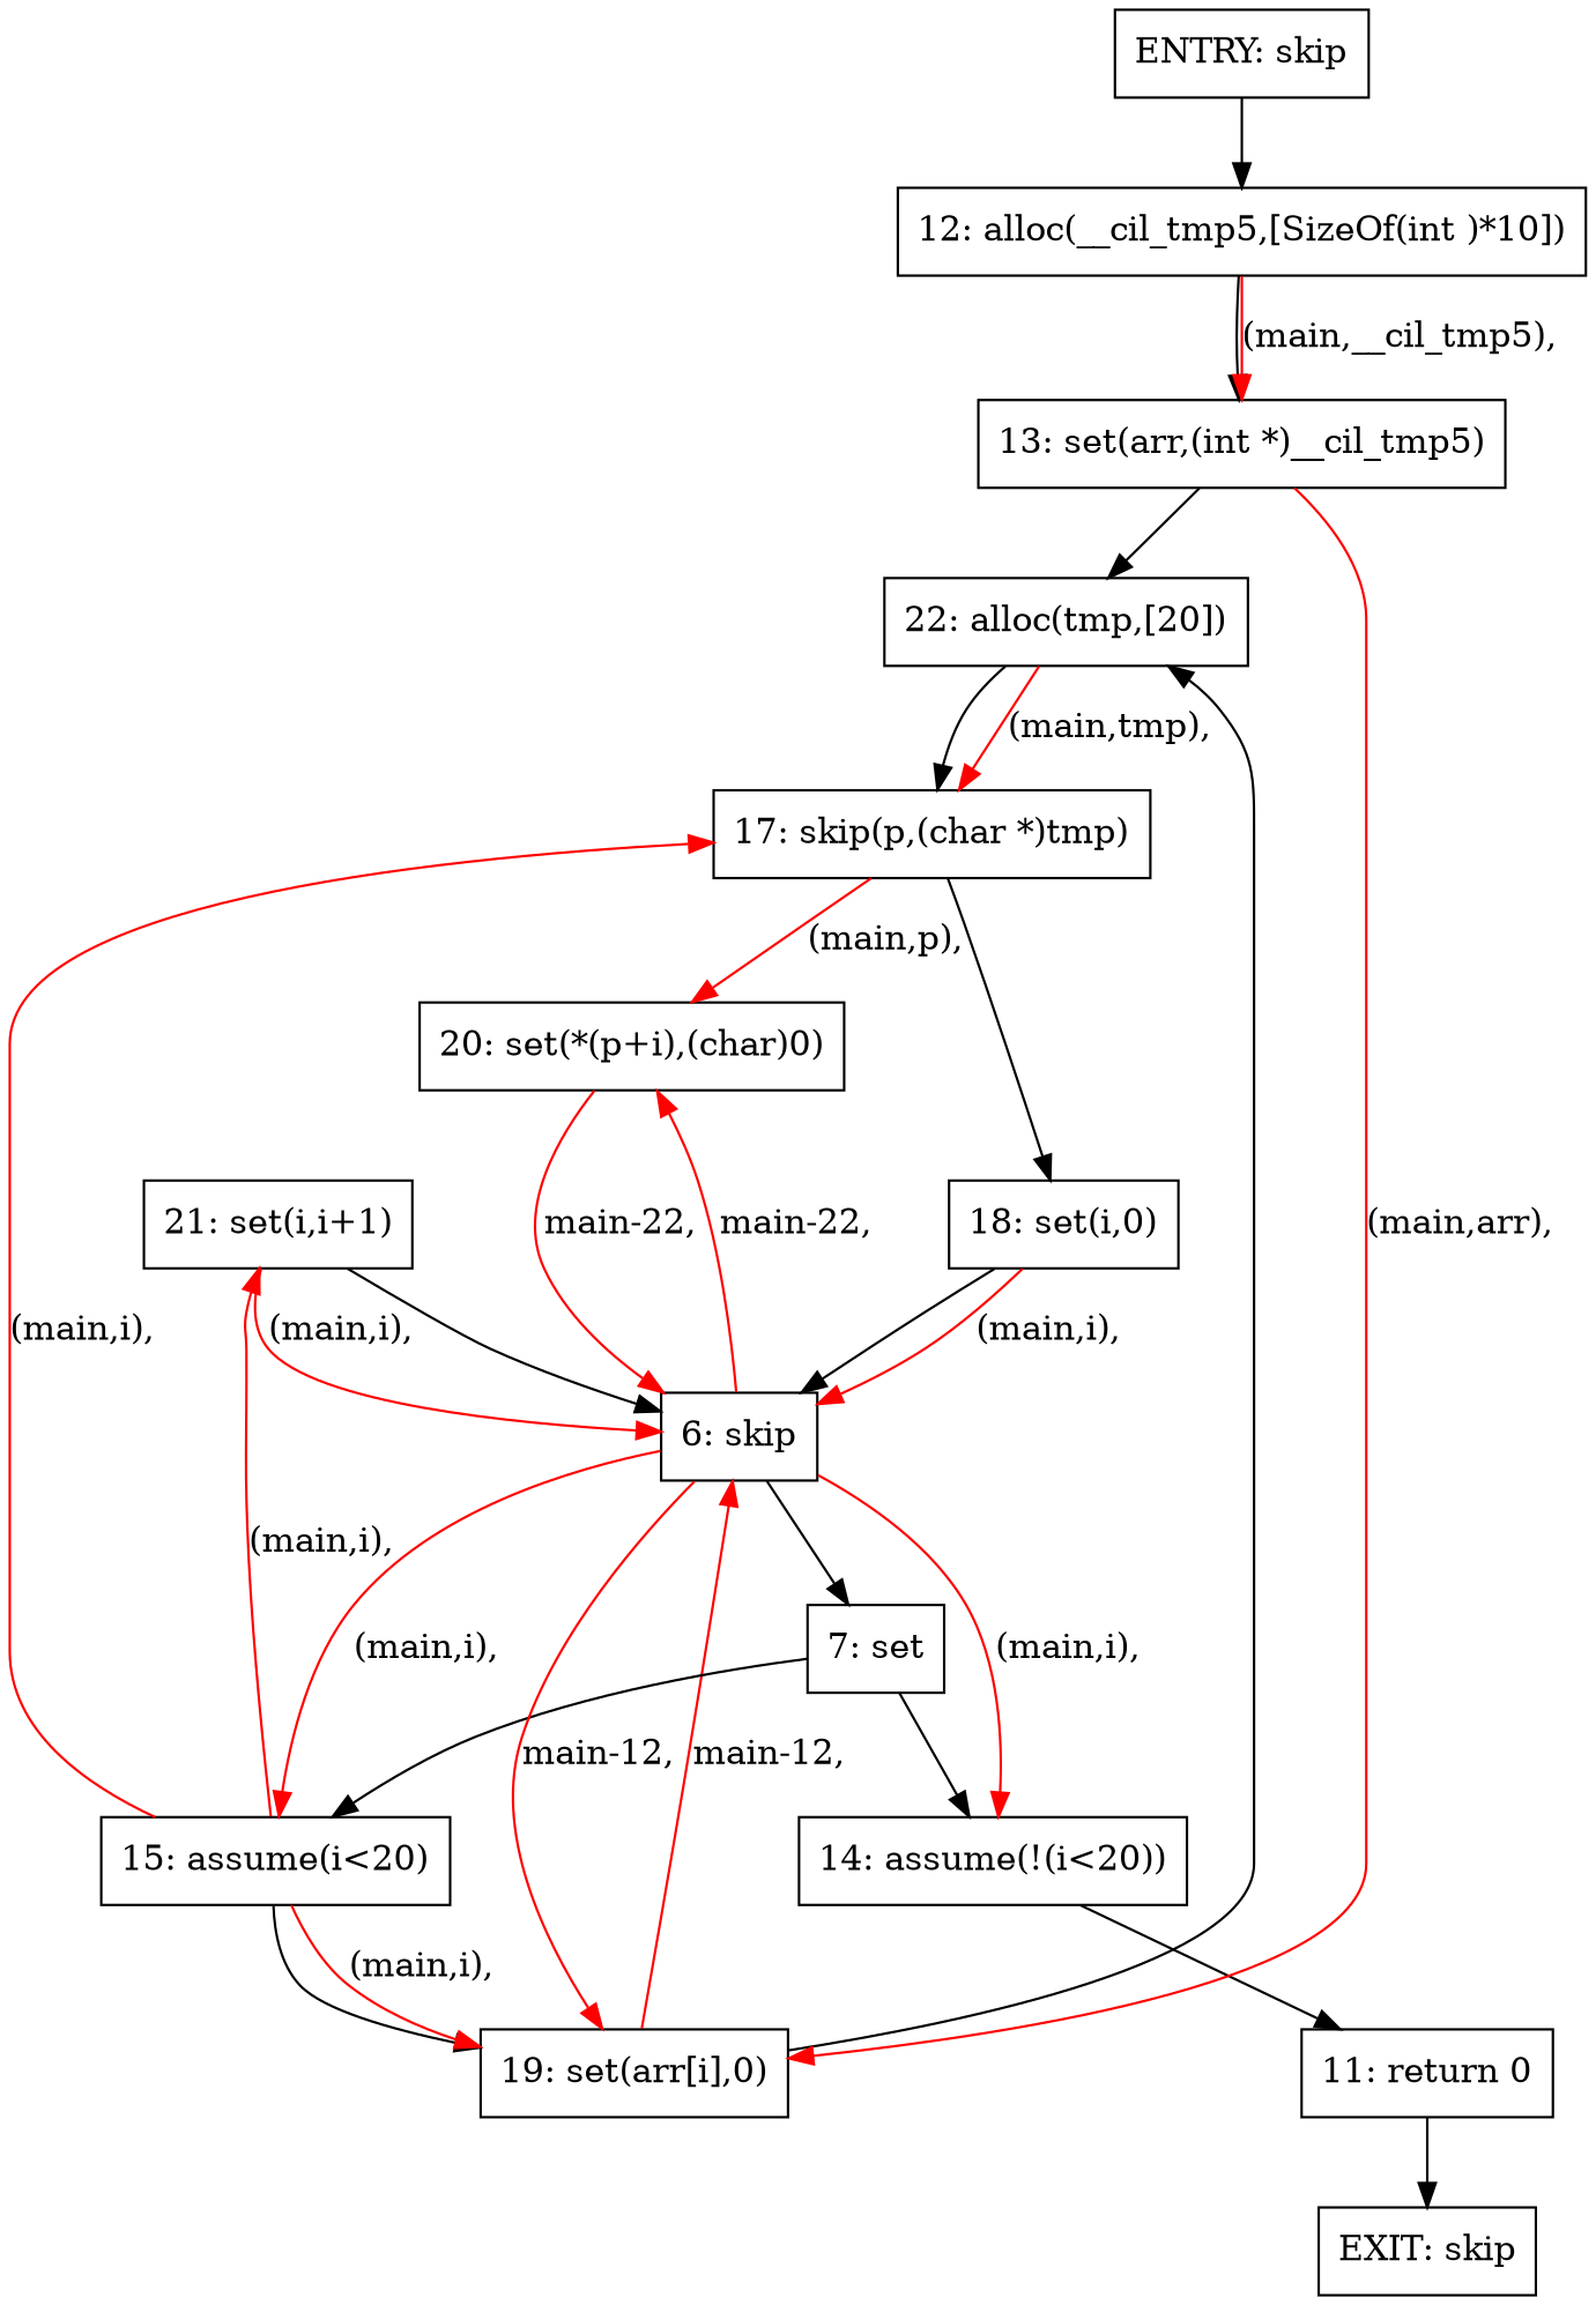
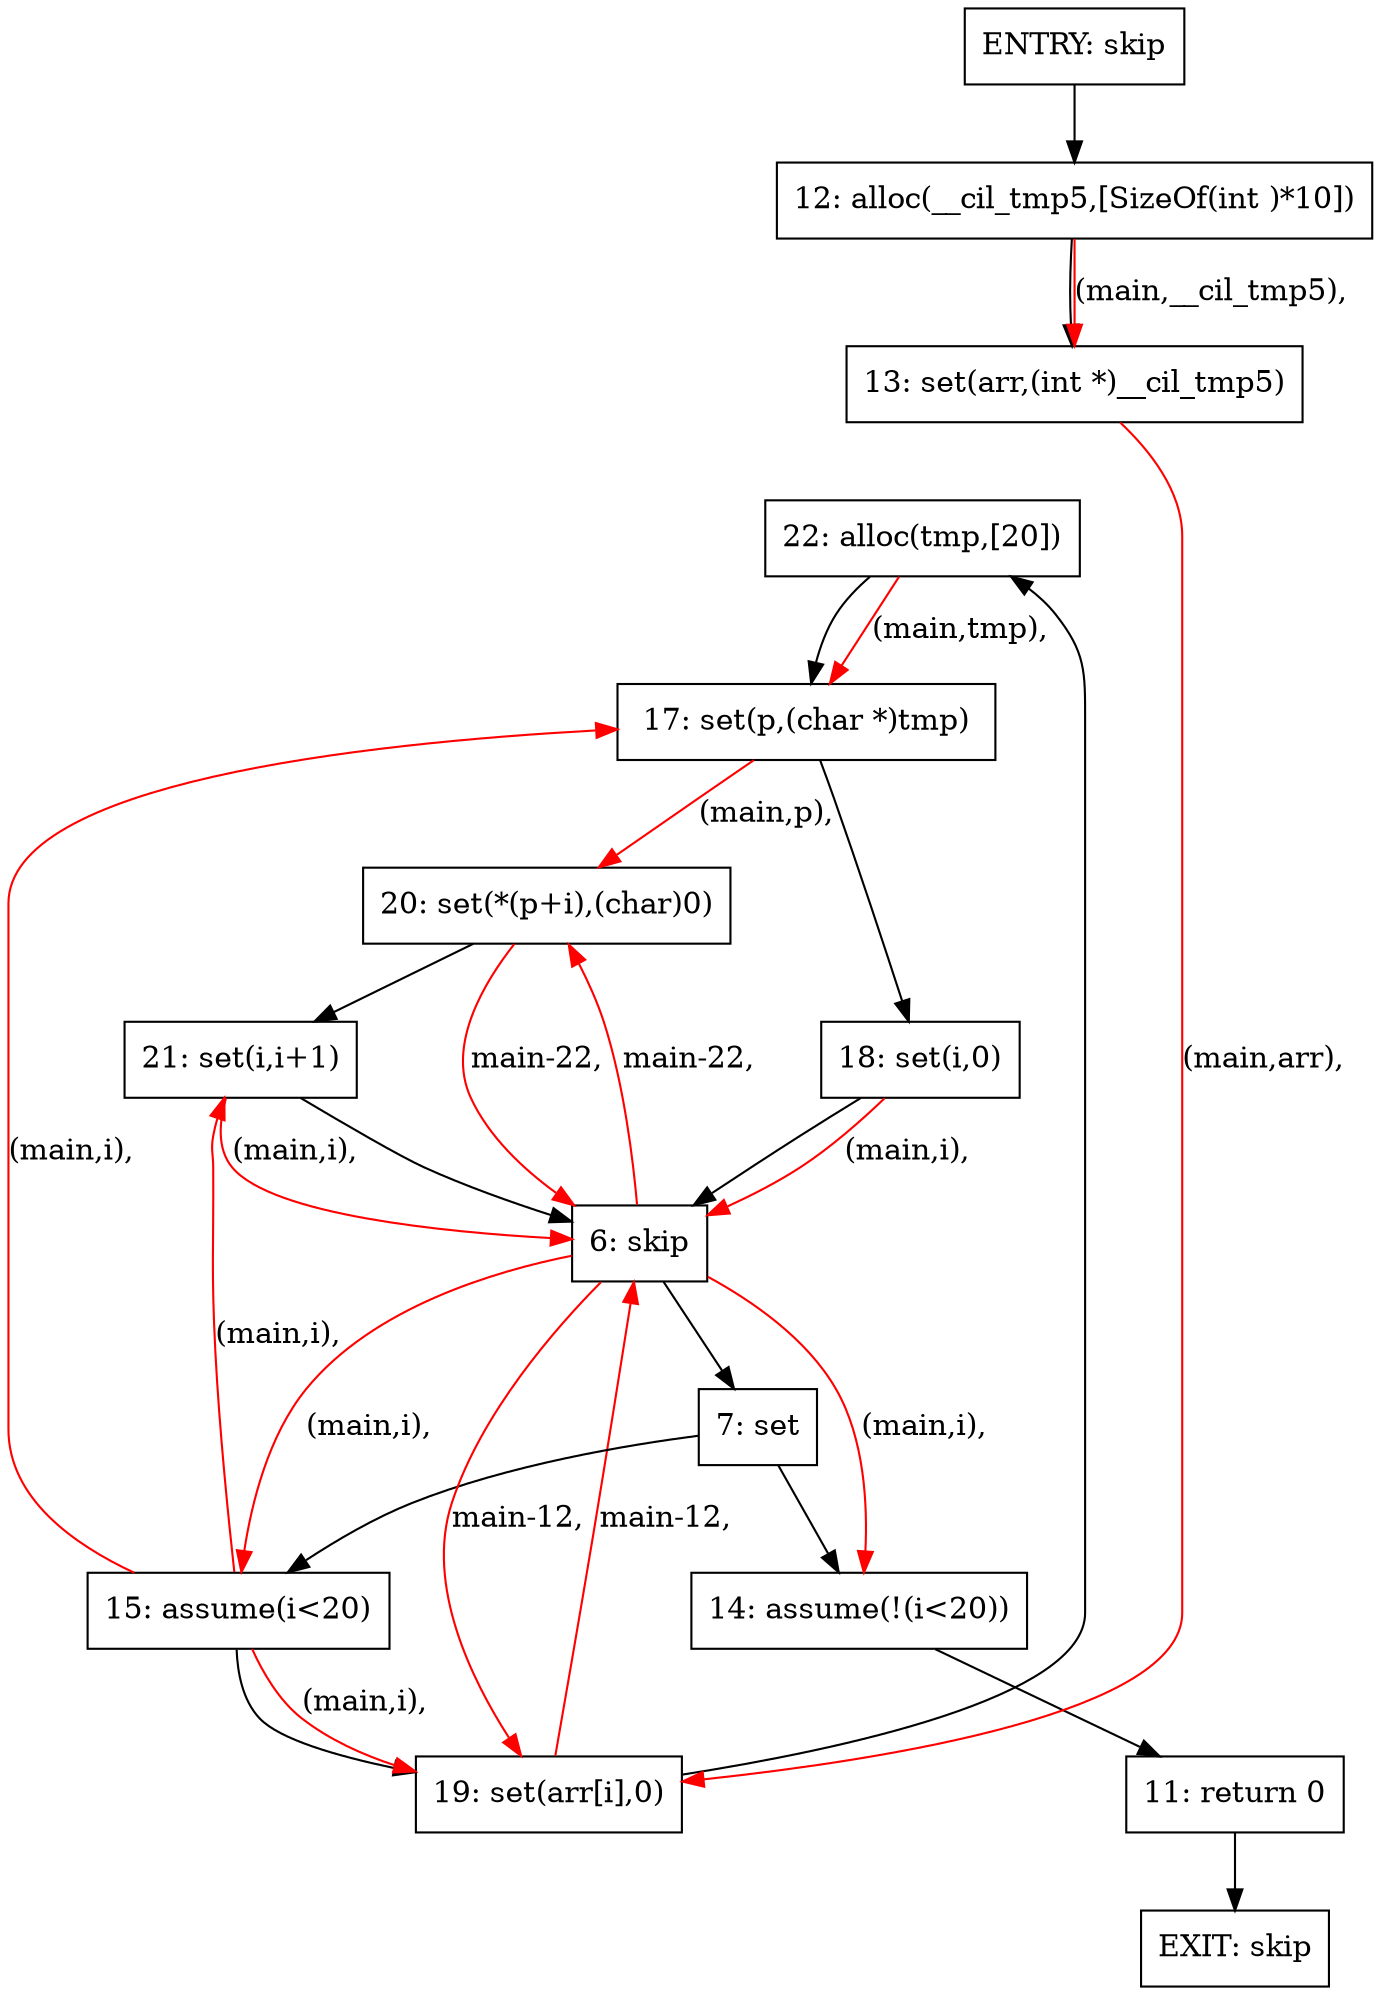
  digraph {
    node [shape=box]
    n1 [label="22: alloc(tmp,[20])"]
    n2 [label="21: set(i,i+1)"]
    n3 [label="20: set(*(p+i),(char)0)"]
    n4 [label="19: set(arr[i],0)"]
    n5 [label="18: set(i,0)"]
-   n6 [label="17: skip(p,(char *)tmp)"]
+   n6 [label="17: set(p,(char *)tmp)"]
    n7 [label="15: assume(i<20)"]
    n8 [label="14: assume(!(i<20))"]
    n9 [label="13: set(arr,(int *)__cil_tmp5)"]
    n10 [label="12: alloc(__cil_tmp5,[SizeOf(int )*10])"]
    n11 [label="11: return 0"]
    n12 [label="7: set"]
    n13 [label="6: skip"]
    n14 [label="EXIT: skip"]
    n15 [label="ENTRY: skip"]
    subgraph sub_1 {
      n1
      n2
      n3
      n4
      n5
      n6
      n7
      n8
      n9
      n10
      n11
      n12
      n13
      n14
      n15
    }
    n1 -> n6
    n1 -> n6 [color=red label="(main,tmp),"]
    n2 -> n13
    n2 -> n13 [color=red label="(main,i),"]
+   n3 -> n2
    n3 -> n13 [color=red label="main-22,"]
    n4 -> n1
    n4 -> n13 [color=red label="main-12,"]
    n5 -> n13
    n5 -> n13 [color=red label="(main,i),"]
    n6 -> n3 [color=red label="(main,p),"]
    n6 -> n5
    n7 -> n2 [color=red label="(main,i),"]
    n7 -> n4
    n7 -> n4 [color=red label="(main,i),"]
    n7 -> n6 [color=red label="(main,i),"]
    n8 -> n11
-   n9 -> n1
    n9 -> n4 [color=red label="(main,arr),"]
    n10 -> n9
    n10 -> n9 [color=red label="(main,__cil_tmp5),"]
    n11 -> n14
    n12 -> n7
    n12 -> n8
    n13 -> n3 [color=red label="main-22,"]
    n13 -> n4 [color=red label="main-12,"]
    n13 -> n7 [color=red label="(main,i),"]
    n13 -> n8 [color=red label="(main,i),"]
    n13 -> n12
    n15 -> n10
  }
